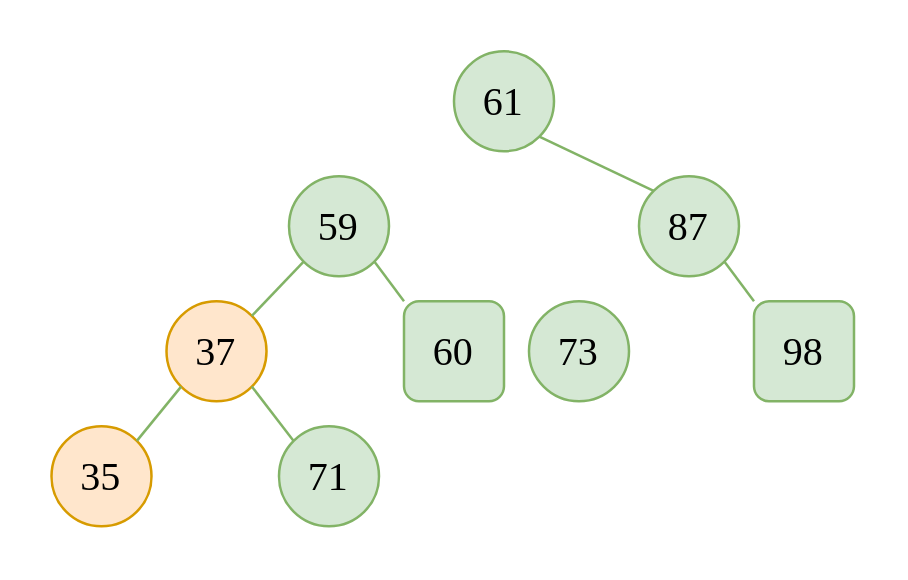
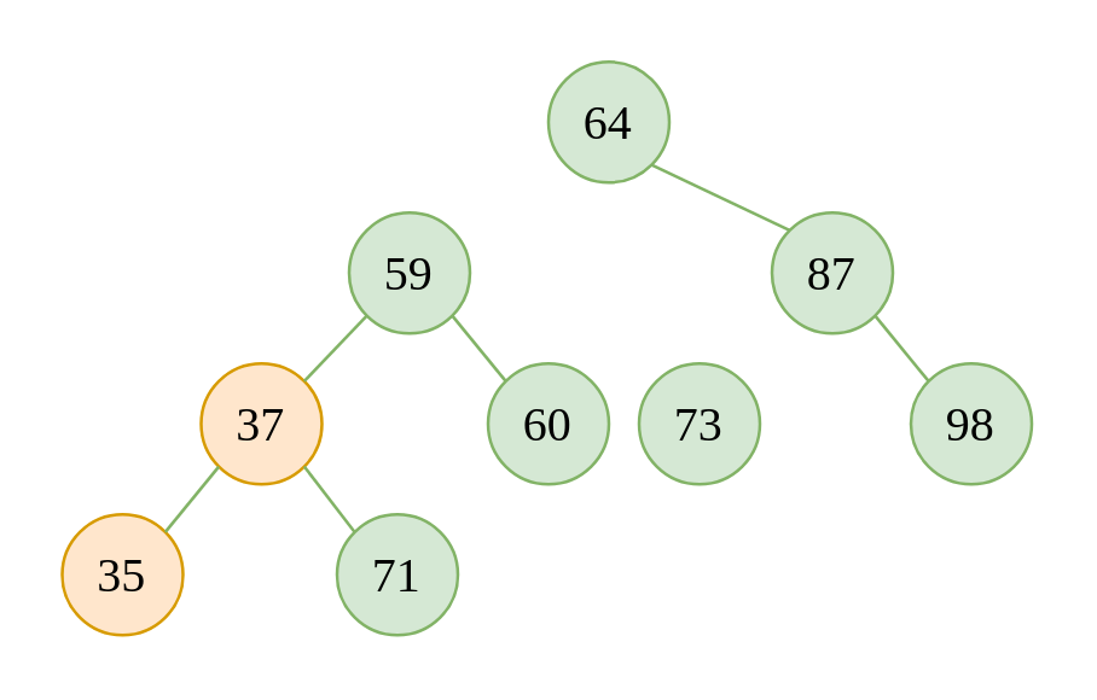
  <mxCell id="0" />
  <mxCell id="1" parent="0" />
  <mxCell id="2" value="37" style="ellipse;whiteSpace=wrap;html=1;aspect=fixed;fontSize=16;fontFamily=Comic Sans MS;fillColor=#ffe6cc;strokeColor=#d79b00;" parent="1" vertex="1"><mxGeometry x="66" y="120" width="40" height="40" as="geometry" /></mxCell>
- <mxCell id="3" value="60" style="whiteSpace=wrap;html=1;aspect=fixed;fontSize=16;fontFamily=Comic Sans MS;fillColor=#d5e8d4;strokeColor=#82b366;rounded=1;" parent="1" vertex="1"><mxGeometry x="161" y="120" width="40" height="40" as="geometry" /></mxCell>
+ <mxCell id="3" value="60" style="ellipse;whiteSpace=wrap;html=1;aspect=fixed;fontSize=16;fontFamily=Comic Sans MS;fillColor=#d5e8d4;strokeColor=#82b366;" parent="1" vertex="1"><mxGeometry x="161" y="120" width="40" height="40" as="geometry" /></mxCell>
  <mxCell id="4" value="59" style="ellipse;whiteSpace=wrap;html=1;aspect=fixed;fontSize=16;fontFamily=Comic Sans MS;fillColor=#d5e8d4;strokeColor=#82b366;" parent="1" vertex="1"><mxGeometry x="115" y="70" width="40" height="40" as="geometry" /></mxCell>
  <mxCell id="5" value="" style="endArrow=none;html=1;fontFamily=Comic Sans MS;fontSize=16;entryX=0;entryY=1;entryDx=0;entryDy=0;exitX=1;exitY=0;exitDx=0;exitDy=0;fillColor=#d5e8d4;strokeColor=#82b366;" parent="1" source="2" target="4" edge="1"><mxGeometry width="50" height="50" relative="1" as="geometry"><mxPoint x="1" y="130" as="sourcePoint" /><mxPoint x="51" y="80" as="targetPoint" /></mxGeometry></mxCell>
  <mxCell id="6" value="" style="endArrow=none;html=1;fontFamily=Comic Sans MS;fontSize=16;entryX=0;entryY=0;entryDx=0;entryDy=0;exitX=1;exitY=1;exitDx=0;exitDy=0;fillColor=#d5e8d4;strokeColor=#82b366;" parent="1" source="4" target="3" edge="1"><mxGeometry width="50" height="50" relative="1" as="geometry"><mxPoint x="71" y="170" as="sourcePoint" /><mxPoint x="121" y="120" as="targetPoint" /></mxGeometry></mxCell>
  <mxCell id="7" value="73" style="ellipse;whiteSpace=wrap;html=1;aspect=fixed;fontSize=16;fontFamily=Comic Sans MS;fillColor=#d5e8d4;strokeColor=#82b366;" parent="1" vertex="1"><mxGeometry x="211" y="120" width="40" height="40" as="geometry" /></mxCell>
- <mxCell id="8" value="98" style="whiteSpace=wrap;html=1;aspect=fixed;fontSize=16;fontFamily=Comic Sans MS;fillColor=#d5e8d4;strokeColor=#82b366;rounded=1;" parent="1" vertex="1"><mxGeometry x="301" y="120" width="40" height="40" as="geometry" /></mxCell>
+ <mxCell id="8" value="98" style="ellipse;whiteSpace=wrap;html=1;aspect=fixed;fontSize=16;fontFamily=Comic Sans MS;fillColor=#d5e8d4;strokeColor=#82b366;" parent="1" vertex="1"><mxGeometry x="301" y="120" width="40" height="40" as="geometry" /></mxCell>
  <mxCell id="9" value="87" style="ellipse;whiteSpace=wrap;html=1;aspect=fixed;fontSize=16;fontFamily=Comic Sans MS;fillColor=#d5e8d4;strokeColor=#82b366;" parent="1" vertex="1"><mxGeometry x="255" y="70" width="40" height="40" as="geometry" /></mxCell>
  <mxCell id="10" value="" style="endArrow=none;html=1;fontFamily=Comic Sans MS;fontSize=16;entryX=0;entryY=0;entryDx=0;entryDy=0;exitX=1;exitY=1;exitDx=0;exitDy=0;fillColor=#d5e8d4;strokeColor=#82b366;" parent="1" source="9" target="8" edge="1"><mxGeometry width="50" height="50" relative="1" as="geometry"><mxPoint x="211" y="170" as="sourcePoint" /><mxPoint x="261" y="120" as="targetPoint" /></mxGeometry></mxCell>
- <mxCell id="11" value="61" style="ellipse;whiteSpace=wrap;html=1;aspect=fixed;fontSize=16;fontFamily=Comic Sans MS;fillColor=#d5e8d4;strokeColor=#82b366;" parent="1" vertex="1"><mxGeometry x="181" y="20" width="40" height="40" as="geometry" /></mxCell>
+ <mxCell id="11" value="64" style="ellipse;whiteSpace=wrap;html=1;aspect=fixed;fontSize=16;fontFamily=Comic Sans MS;fillColor=#d5e8d4;strokeColor=#82b366;" parent="1" vertex="1"><mxGeometry x="181" y="20" width="40" height="40" as="geometry" /></mxCell>
  <mxCell id="12" value="" style="endArrow=none;html=1;fontFamily=Comic Sans MS;fontSize=16;entryX=0;entryY=0;entryDx=0;entryDy=0;exitX=1;exitY=1;exitDx=0;exitDy=0;fillColor=#d5e8d4;strokeColor=#82b366;" parent="1" source="11" target="9" edge="1"><mxGeometry width="50" height="50" relative="1" as="geometry"><mxPoint x="91" y="80" as="sourcePoint" /><mxPoint x="141" y="30" as="targetPoint" /></mxGeometry></mxCell>
  <mxCell id="13" value="35" style="ellipse;whiteSpace=wrap;html=1;aspect=fixed;fontSize=16;fontFamily=Comic Sans MS;fillColor=#ffe6cc;strokeColor=#d79b00;" parent="1" vertex="1"><mxGeometry x="20" y="170" width="40" height="40" as="geometry" /></mxCell>
  <mxCell id="14" value="71" style="ellipse;whiteSpace=wrap;html=1;aspect=fixed;fontSize=16;fontFamily=Comic Sans MS;fillColor=#d5e8d4;strokeColor=#82b366;" parent="1" vertex="1"><mxGeometry x="111" y="170" width="40" height="40" as="geometry" /></mxCell>
  <mxCell id="15" value="" style="endArrow=none;html=1;fontFamily=Comic Sans MS;fontSize=16;entryX=0;entryY=1;entryDx=0;entryDy=0;exitX=1;exitY=0;exitDx=0;exitDy=0;fillColor=#d5e8d4;strokeColor=#82b366;" parent="1" source="13" target="2" edge="1"><mxGeometry width="50" height="50" relative="1" as="geometry"><mxPoint x="-54" y="40" as="sourcePoint" /><mxPoint x="-4" y="-10" as="targetPoint" /></mxGeometry></mxCell>
  <mxCell id="16" value="" style="endArrow=none;html=1;fontFamily=Comic Sans MS;fontSize=16;entryX=0;entryY=0;entryDx=0;entryDy=0;exitX=1;exitY=1;exitDx=0;exitDy=0;fillColor=#d5e8d4;strokeColor=#82b366;" parent="1" source="2" target="14" edge="1"><mxGeometry width="50" height="50" relative="1" as="geometry"><mxPoint x="16" y="80" as="sourcePoint" /><mxPoint x="66" y="30" as="targetPoint" /></mxGeometry></mxCell>
